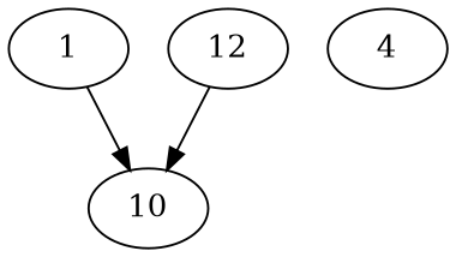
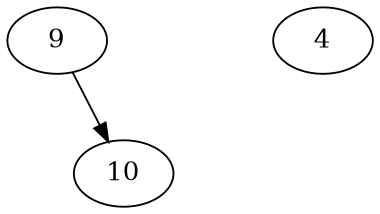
  strict digraph {
-   n1 [label=1]
+   n1 [label=9]
    n2 [label=10]
    n3 [label=4]
-   n4 [label=12]
    n1 -> n2
-   n4 -> n2
  }
